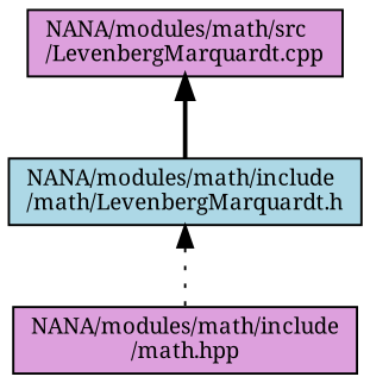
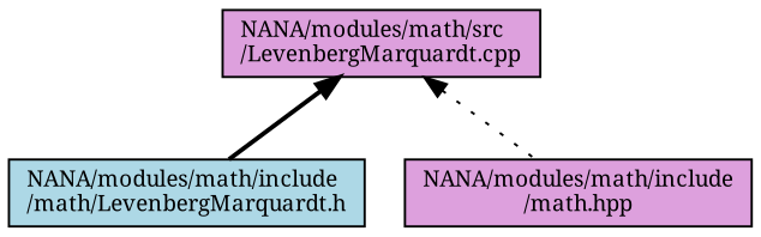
  digraph {
    fontname="Noto Serif"
    node [color=black fillcolor=plum fontname="Noto Serif" fontsize=10 shape=record style=filled]
    edge [color=black dir=back fontname="Noto Serif" fontsize=10 labelfontname=Helvetica labelfontsize=10]
    n1 [fillcolor=lightblue fontcolor=black height=0.2 label="NANA/modules/math/include\l/math/LevenbergMarquardt.h" width=0.4]
    n2 [height=0.2 label="NANA/modules/math/include\l/math.hpp" width=0.4]
    n3 [height=0.2 label="NANA/modules/math/src\l/LevenbergMarquardt.cpp" width=0.4]
-   n1 -> n2 [style=dotted]
+   n3 -> n2 [style=dotted]
    n3 -> n1 [style=bold]
  }
